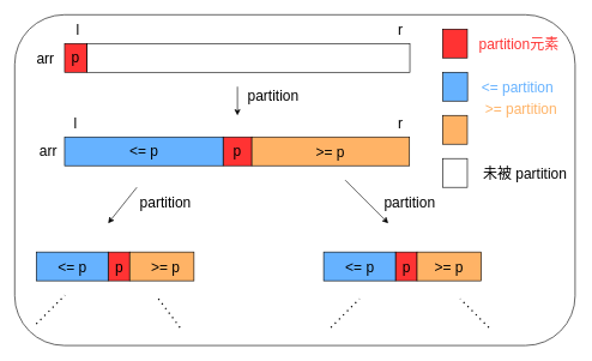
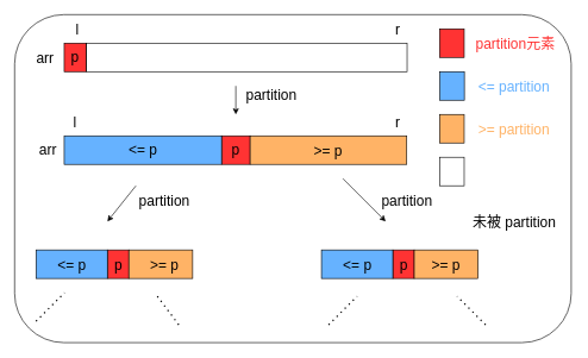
  <mxCell id="0" />
  <mxCell id="1" parent="0" />
  <mxCell id="2" value="" style="rounded=1;whiteSpace=wrap;html=1;fillColor=none;" vertex="1" parent="1"><mxGeometry x="20" y="20" width="780" height="460" as="geometry" /></mxCell>
  <mxCell id="3" value="" style="rounded=0;whiteSpace=wrap;html=1;fillColor=#FF3333;" vertex="1" parent="1"><mxGeometry x="89.5" y="60" width="31" height="40" as="geometry" /></mxCell>
  <mxCell id="4" value="" style="rounded=0;whiteSpace=wrap;html=1;fillColor=none;" vertex="1" parent="1"><mxGeometry x="120.5" y="60" width="449.5" height="40" as="geometry" /></mxCell>
  <mxCell id="5" value="" style="rounded=0;whiteSpace=wrap;html=1;fillColor=#FF3333;" vertex="1" parent="1"><mxGeometry x="310" y="190" width="40" height="40" as="geometry" /></mxCell>
  <mxCell id="6" value="" style="rounded=0;whiteSpace=wrap;html=1;fillColor=#66B2FF;" vertex="1" parent="1"><mxGeometry x="89.5" y="190" width="220.5" height="40" as="geometry" /></mxCell>
  <mxCell id="7" value="" style="rounded=0;whiteSpace=wrap;html=1;fillColor=#FFB366;" vertex="1" parent="1"><mxGeometry x="350" y="190" width="219.5" height="40" as="geometry" /></mxCell>
  <mxCell id="8" value="" style="endArrow=classic;html=1;" edge="1" parent="1"><mxGeometry width="50" height="50" relative="1" as="geometry"><mxPoint x="330" y="120" as="sourcePoint" /><mxPoint x="330" y="160" as="targetPoint" /></mxGeometry></mxCell>
  <mxCell id="9" value="&lt;font style=&quot;font-size: 20px&quot;&gt;partition&lt;/font&gt;" style="text;html=1;strokeColor=none;fillColor=none;align=center;verticalAlign=middle;whiteSpace=wrap;rounded=0;" vertex="1" parent="1"><mxGeometry x="360" y="122" width="40" height="20" as="geometry" /></mxCell>
  <mxCell id="10" value="" style="endArrow=classic;html=1;" edge="1" parent="1"><mxGeometry width="50" height="50" relative="1" as="geometry"><mxPoint x="190" y="260" as="sourcePoint" /><mxPoint x="150" y="310" as="targetPoint" /></mxGeometry></mxCell>
  <mxCell id="11" value="" style="endArrow=classic;html=1;" edge="1" parent="1"><mxGeometry width="50" height="50" relative="1" as="geometry"><mxPoint x="480" y="250" as="sourcePoint" /><mxPoint x="540" y="310" as="targetPoint" /></mxGeometry></mxCell>
  <mxCell id="12" value="" style="rounded=0;whiteSpace=wrap;html=1;fillColor=#FF3333;" vertex="1" parent="1"><mxGeometry x="150" y="350" width="30" height="40" as="geometry" /></mxCell>
  <mxCell id="13" value="" style="rounded=0;whiteSpace=wrap;html=1;fillColor=#66B2FF;" vertex="1" parent="1"><mxGeometry x="50" y="350" width="100" height="40" as="geometry" /></mxCell>
  <mxCell id="14" value="" style="rounded=0;whiteSpace=wrap;html=1;fillColor=#FFB366;" vertex="1" parent="1"><mxGeometry x="180" y="350" width="89.5" height="40" as="geometry" /></mxCell>
  <mxCell id="15" value="&lt;font style=&quot;font-size: 20px&quot;&gt;partition&lt;/font&gt;" style="text;html=1;strokeColor=none;fillColor=none;align=center;verticalAlign=middle;whiteSpace=wrap;rounded=0;" vertex="1" parent="1"><mxGeometry x="210" y="270" width="40" height="20" as="geometry" /></mxCell>
  <mxCell id="16" value="&lt;font style=&quot;font-size: 20px&quot;&gt;partition&lt;/font&gt;" style="text;html=1;strokeColor=none;fillColor=none;align=center;verticalAlign=middle;whiteSpace=wrap;rounded=0;" vertex="1" parent="1"><mxGeometry x="550" y="270" width="40" height="20" as="geometry" /></mxCell>
  <mxCell id="17" value="" style="endArrow=none;dashed=1;html=1;dashPattern=1 3;strokeWidth=2;" edge="1" parent="1"><mxGeometry width="50" height="50" relative="1" as="geometry"><mxPoint x="50" y="450" as="sourcePoint" /><mxPoint x="90" y="410" as="targetPoint" /></mxGeometry></mxCell>
  <mxCell id="18" value="" style="endArrow=none;dashed=1;html=1;dashPattern=1 3;strokeWidth=2;" edge="1" parent="1"><mxGeometry width="50" height="50" relative="1" as="geometry"><mxPoint x="460" y="455" as="sourcePoint" /><mxPoint x="500" y="415" as="targetPoint" /></mxGeometry></mxCell>
  <mxCell id="19" value="" style="endArrow=none;dashed=1;html=1;dashPattern=1 3;strokeWidth=2;" edge="1" parent="1"><mxGeometry width="50" height="50" relative="1" as="geometry"><mxPoint x="250" y="455" as="sourcePoint" /><mxPoint x="220" y="415" as="targetPoint" /></mxGeometry></mxCell>
  <mxCell id="20" value="" style="endArrow=none;dashed=1;html=1;dashPattern=1 3;strokeWidth=2;" edge="1" parent="1"><mxGeometry width="50" height="50" relative="1" as="geometry"><mxPoint x="680" y="455" as="sourcePoint" /><mxPoint x="640" y="415" as="targetPoint" /></mxGeometry></mxCell>
  <mxCell id="21" value="" style="rounded=0;whiteSpace=wrap;html=1;fillColor=#FF3333;" vertex="1" parent="1"><mxGeometry x="615.5" y="40" width="34.5" height="40" as="geometry" /></mxCell>
  <mxCell id="22" value="" style="rounded=0;whiteSpace=wrap;html=1;fillColor=#66B2FF;" vertex="1" parent="1"><mxGeometry x="615.75" y="100" width="34.5" height="40" as="geometry" /></mxCell>
  <mxCell id="23" value="" style="rounded=0;whiteSpace=wrap;html=1;fillColor=#FFB366;" vertex="1" parent="1"><mxGeometry x="615.5" y="160" width="34.5" height="40" as="geometry" /></mxCell>
  <mxCell id="24" value="" style="rounded=0;whiteSpace=wrap;html=1;fillColor=none;" vertex="1" parent="1"><mxGeometry x="615.75" y="220" width="34.25" height="40" as="geometry" /></mxCell>
  <mxCell id="25" value="&lt;font style=&quot;font-size: 20px&quot; color=&quot;#ff3333&quot;&gt;partition元素&lt;/font&gt;" style="text;html=1;strokeColor=none;fillColor=none;align=center;verticalAlign=middle;whiteSpace=wrap;rounded=0;" vertex="1" parent="1"><mxGeometry x="642" y="50" width="160" height="20" as="geometry" /></mxCell>
  <mxCell id="26" value="&lt;font style=&quot;font-size: 20px&quot; color=&quot;#66b2ff&quot;&gt;&amp;lt;= partition&lt;/font&gt;" style="text;html=1;strokeColor=none;fillColor=none;align=center;verticalAlign=middle;whiteSpace=wrap;rounded=0;" vertex="1" parent="1"><mxGeometry x="640" y="110" width="160" height="20" as="geometry" /></mxCell>
- <mxCell id="27" value="&lt;font style=&quot;font-size: 20px&quot; color=&quot;#ffb366&quot;&gt;&amp;gt;= partition&lt;/font&gt;" style="text;html=1;strokeColor=none;fillColor=none;align=center;verticalAlign=middle;whiteSpace=wrap;rounded=0;" vertex="1" parent="1"><mxGeometry x="670" y="140" width="110" height="20" as="geometry" /></mxCell>
+ <mxCell id="27" value="&lt;font style=&quot;font-size: 20px&quot; color=&quot;#ffb366&quot;&gt;&amp;gt;= partition&lt;/font&gt;" style="text;html=1;strokeColor=none;fillColor=none;align=center;verticalAlign=middle;whiteSpace=wrap;rounded=0;" vertex="1" parent="1"><mxGeometry x="665" y="170" width="110" height="20" as="geometry" /></mxCell>
  <mxCell id="28" value="&lt;font style=&quot;font-size: 20px&quot;&gt;p&lt;/font&gt;" style="text;html=1;strokeColor=none;fillColor=none;align=center;verticalAlign=middle;whiteSpace=wrap;rounded=0;" vertex="1" parent="1"><mxGeometry x="85" y="68" width="40" height="20" as="geometry" /></mxCell>
  <mxCell id="29" value="&lt;font style=&quot;font-size: 20px&quot;&gt;p&lt;/font&gt;" style="text;html=1;strokeColor=none;fillColor=none;align=center;verticalAlign=middle;whiteSpace=wrap;rounded=0;" vertex="1" parent="1"><mxGeometry x="310" y="198" width="40" height="20" as="geometry" /></mxCell>
  <mxCell id="30" value="&lt;font style=&quot;font-size: 20px&quot;&gt;&amp;lt;= p&lt;/font&gt;" style="text;html=1;strokeColor=none;fillColor=none;align=center;verticalAlign=middle;whiteSpace=wrap;rounded=0;" vertex="1" parent="1"><mxGeometry x="165" y="198" width="69.5" height="20" as="geometry" /></mxCell>
  <mxCell id="31" value="&lt;font style=&quot;font-size: 20px&quot;&gt;p&lt;/font&gt;" style="text;html=1;strokeColor=none;fillColor=none;align=center;verticalAlign=middle;whiteSpace=wrap;rounded=0;" vertex="1" parent="1"><mxGeometry x="133.62" y="360" width="62.75" height="20" as="geometry" /></mxCell>
  <mxCell id="32" value="&lt;font style=&quot;font-size: 20px&quot;&gt;&amp;lt;= p&lt;/font&gt;" style="text;html=1;strokeColor=none;fillColor=none;align=center;verticalAlign=middle;whiteSpace=wrap;rounded=0;" vertex="1" parent="1"><mxGeometry x="72.63" y="360" width="54.75" height="20" as="geometry" /></mxCell>
  <mxCell id="33" value="&lt;font style=&quot;font-size: 20px&quot;&gt;&amp;gt;= p&lt;/font&gt;" style="text;html=1;strokeColor=none;fillColor=none;align=center;verticalAlign=middle;whiteSpace=wrap;rounded=0;" vertex="1" parent="1"><mxGeometry x="432.38" y="200" width="54.75" height="20" as="geometry" /></mxCell>
  <mxCell id="34" value="&lt;font style=&quot;font-size: 20px&quot;&gt;&amp;gt;= p&lt;/font&gt;" style="text;html=1;strokeColor=none;fillColor=none;align=center;verticalAlign=middle;whiteSpace=wrap;rounded=0;" vertex="1" parent="1"><mxGeometry x="205.25" y="360" width="49.5" height="20" as="geometry" /></mxCell>
- <mxCell id="35" value="&lt;font style=&quot;font-size: 20px&quot;&gt;未被 partition&lt;/font&gt;" style="text;html=1;strokeColor=none;fillColor=none;align=center;verticalAlign=middle;whiteSpace=wrap;rounded=0;" vertex="1" parent="1"><mxGeometry x="664" y="230" width="133" height="20" as="geometry" /></mxCell>
+ <mxCell id="35" value="&lt;font style=&quot;font-size: 20px&quot;&gt;未被 partition&lt;/font&gt;" style="text;html=1;strokeColor=none;fillColor=none;align=center;verticalAlign=middle;whiteSpace=wrap;rounded=0;" vertex="1" parent="1"><mxGeometry x="654" y="300" width="133" height="20" as="geometry" /></mxCell>
  <mxCell id="36" value="&lt;font style=&quot;font-size: 20px&quot;&gt;arr&lt;/font&gt;" style="text;html=1;strokeColor=none;fillColor=none;align=center;verticalAlign=middle;whiteSpace=wrap;rounded=0;" vertex="1" parent="1"><mxGeometry x="39.5" y="70" width="45.5" height="20" as="geometry" /></mxCell>
  <mxCell id="37" value="&lt;font style=&quot;font-size: 20px&quot;&gt;l&lt;/font&gt;" style="text;html=1;strokeColor=none;fillColor=none;align=center;verticalAlign=middle;whiteSpace=wrap;rounded=0;" vertex="1" parent="1"><mxGeometry x="85" y="30" width="45.5" height="20" as="geometry" /></mxCell>
  <mxCell id="38" value="&lt;font style=&quot;font-size: 20px&quot;&gt;r&lt;/font&gt;" style="text;html=1;strokeColor=none;fillColor=none;align=center;verticalAlign=middle;whiteSpace=wrap;rounded=0;" vertex="1" parent="1"><mxGeometry x="534.38" y="30" width="45.5" height="20" as="geometry" /></mxCell>
  <mxCell id="39" value="&lt;font style=&quot;font-size: 20px&quot;&gt;l&lt;/font&gt;" style="text;html=1;strokeColor=none;fillColor=none;align=center;verticalAlign=middle;whiteSpace=wrap;rounded=0;" vertex="1" parent="1"><mxGeometry x="82.25" y="160" width="45.5" height="20" as="geometry" /></mxCell>
  <mxCell id="40" value="&lt;font style=&quot;font-size: 20px&quot;&gt;r&lt;/font&gt;" style="text;html=1;strokeColor=none;fillColor=none;align=center;verticalAlign=middle;whiteSpace=wrap;rounded=0;" vertex="1" parent="1"><mxGeometry x="534.38" y="160" width="45.5" height="20" as="geometry" /></mxCell>
  <mxCell id="41" value="&lt;font style=&quot;font-size: 20px&quot;&gt;arr&lt;/font&gt;" style="text;html=1;strokeColor=none;fillColor=none;align=center;verticalAlign=middle;whiteSpace=wrap;rounded=0;" vertex="1" parent="1"><mxGeometry x="44" y="198" width="45.5" height="20" as="geometry" /></mxCell>
  <mxCell id="42" value="" style="rounded=0;whiteSpace=wrap;html=1;fillColor=#FF3333;" vertex="1" parent="1"><mxGeometry x="550" y="350" width="30" height="40" as="geometry" /></mxCell>
  <mxCell id="43" value="" style="rounded=0;whiteSpace=wrap;html=1;fillColor=#66B2FF;" vertex="1" parent="1"><mxGeometry x="450" y="350" width="100" height="40" as="geometry" /></mxCell>
  <mxCell id="44" value="" style="rounded=0;whiteSpace=wrap;html=1;fillColor=#FFB366;" vertex="1" parent="1"><mxGeometry x="580" y="350" width="89.5" height="40" as="geometry" /></mxCell>
  <mxCell id="45" value="&lt;font style=&quot;font-size: 20px&quot;&gt;&amp;lt;= p&lt;/font&gt;" style="text;html=1;strokeColor=none;fillColor=none;align=center;verticalAlign=middle;whiteSpace=wrap;rounded=0;" vertex="1" parent="1"><mxGeometry x="472.62" y="360" width="54.75" height="20" as="geometry" /></mxCell>
  <mxCell id="46" value="&lt;font style=&quot;font-size: 20px&quot;&gt;p&lt;/font&gt;" style="text;html=1;strokeColor=none;fillColor=none;align=center;verticalAlign=middle;whiteSpace=wrap;rounded=0;" vertex="1" parent="1"><mxGeometry x="534.38" y="360" width="62.75" height="20" as="geometry" /></mxCell>
  <mxCell id="47" value="&lt;font style=&quot;font-size: 20px&quot;&gt;&amp;gt;= p&lt;/font&gt;" style="text;html=1;strokeColor=none;fillColor=none;align=center;verticalAlign=middle;whiteSpace=wrap;rounded=0;" vertex="1" parent="1"><mxGeometry x="597.13" y="360" width="54.75" height="20" as="geometry" /></mxCell>
